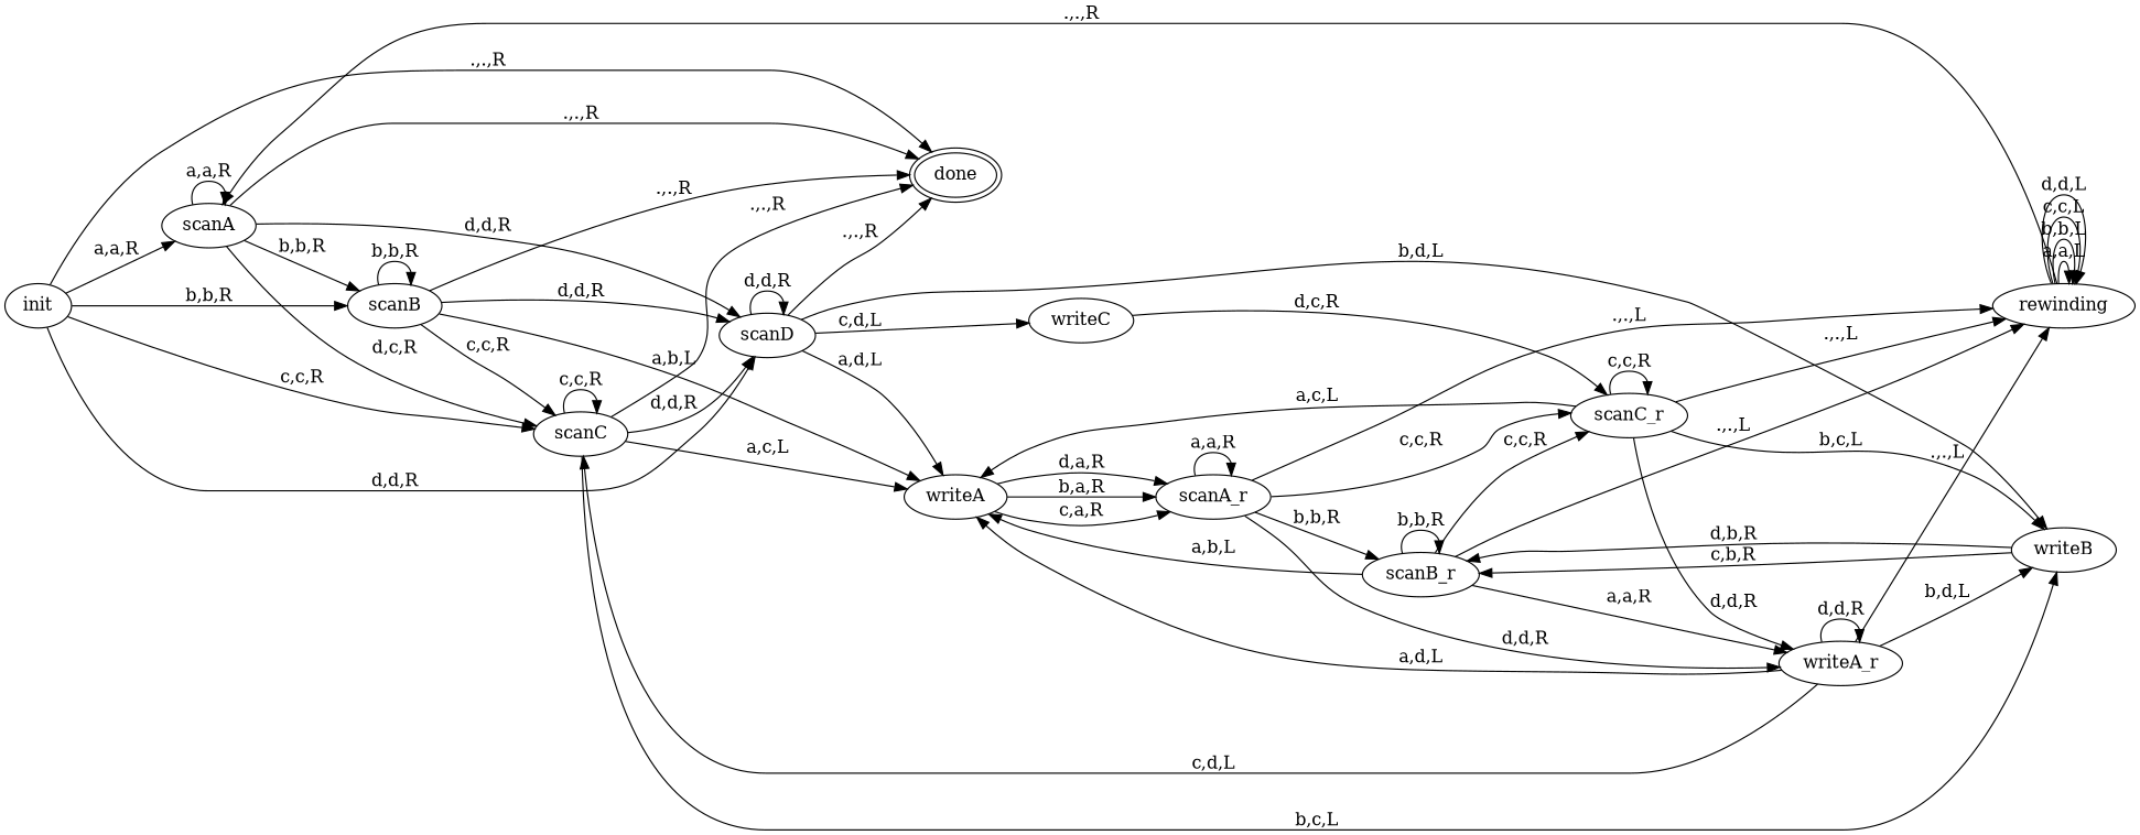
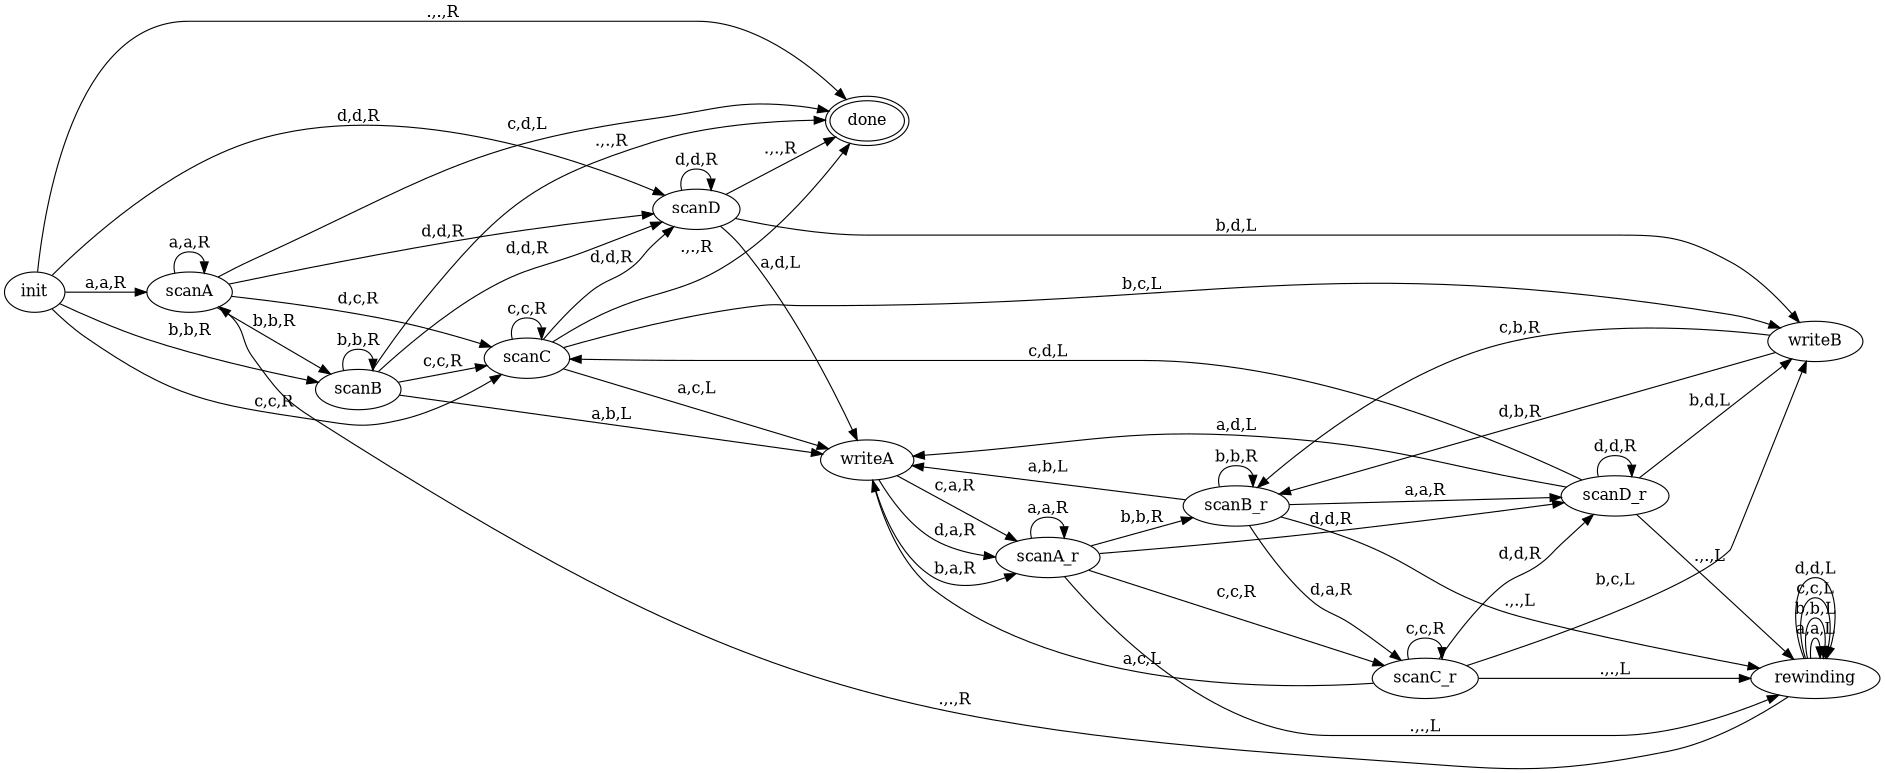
  digraph {
    rankdir=LR
    done [peripheries=2]
    init
    scanA
    scanB
    scanC
    scanD
    writeA
    writeB
-   writeC
    scanA_r
    scanB_r
    scanC_r
-   scanD_r [label=writeA_r]
+   scanD_r
    rewinding
    init -> done [label=".,.,R"]
    init -> scanA [label="a,a,R"]
    init -> scanB [label="b,b,R"]
    init -> scanC [label="c,c,R"]
    init -> scanD [label="d,d,R"]
-   scanA -> done [label=".,.,R"]
+   scanA -> done [label="c,d,L"]
    scanA -> scanA [label="a,a,R"]
    scanA -> scanB [label="b,b,R"]
    scanA -> scanC [label="d,c,R"]
    scanA -> scanD [label="d,d,R"]
    scanB -> done [label=".,.,R"]
    scanB -> scanB [label="b,b,R"]
    scanB -> scanC [label="c,c,R"]
    scanB -> scanD [label="d,d,R"]
    scanB -> writeA [label="a,b,L"]
    scanC -> done [label=".,.,R"]
    scanC -> scanC [label="c,c,R"]
    scanC -> scanD [label="d,d,R"]
    scanC -> writeA [label="a,c,L"]
    scanC -> writeB [label="b,c,L"]
    scanD -> done [label=".,.,R"]
    scanD -> scanD [label="d,d,R"]
    scanD -> writeA [label="a,d,L"]
    scanD -> writeB [label="b,d,L"]
-   scanD -> writeC [label="c,d,L"]
    writeA -> scanA_r [label="b,a,R"]
    writeA -> scanA_r [label="c,a,R"]
    writeA -> scanA_r [label="d,a,R"]
    writeB -> scanB_r [label="c,b,R"]
    writeB -> scanB_r [label="d,b,R"]
-   writeC -> scanC_r [label="d,c,R"]
    scanA_r -> scanA_r [label="a,a,R"]
    scanA_r -> scanB_r [label="b,b,R"]
    scanA_r -> scanC_r [label="c,c,R"]
    scanA_r -> scanD_r [label="d,d,R"]
    scanA_r -> rewinding [label=".,.,L"]
    scanB_r -> writeA [label="a,b,L"]
    scanB_r -> scanB_r [label="b,b,R"]
-   scanB_r -> scanC_r [label="c,c,R"]
+   scanB_r -> scanC_r [label="d,a,R"]
    scanB_r -> scanD_r [label="a,a,R"]
    scanB_r -> rewinding [label=".,.,L"]
    scanC_r -> writeA [label="a,c,L"]
    scanC_r -> writeB [label="b,c,L"]
    scanC_r -> scanC_r [label="c,c,R"]
    scanC_r -> scanD_r [label="d,d,R"]
    scanC_r -> rewinding [label=".,.,L"]
    scanD_r -> scanC [label="c,d,L"]
    scanD_r -> writeA [label="a,d,L"]
    scanD_r -> writeB [label="b,d,L"]
    scanD_r -> scanD_r [label="d,d,R"]
    scanD_r -> rewinding [label=".,.,L"]
    rewinding -> scanA [label=".,.,R"]
    rewinding -> rewinding [label="a,a,L"]
    rewinding -> rewinding [label="b,b,L"]
    rewinding -> rewinding [label="c,c,L"]
    rewinding -> rewinding [label="d,d,L"]
  }
